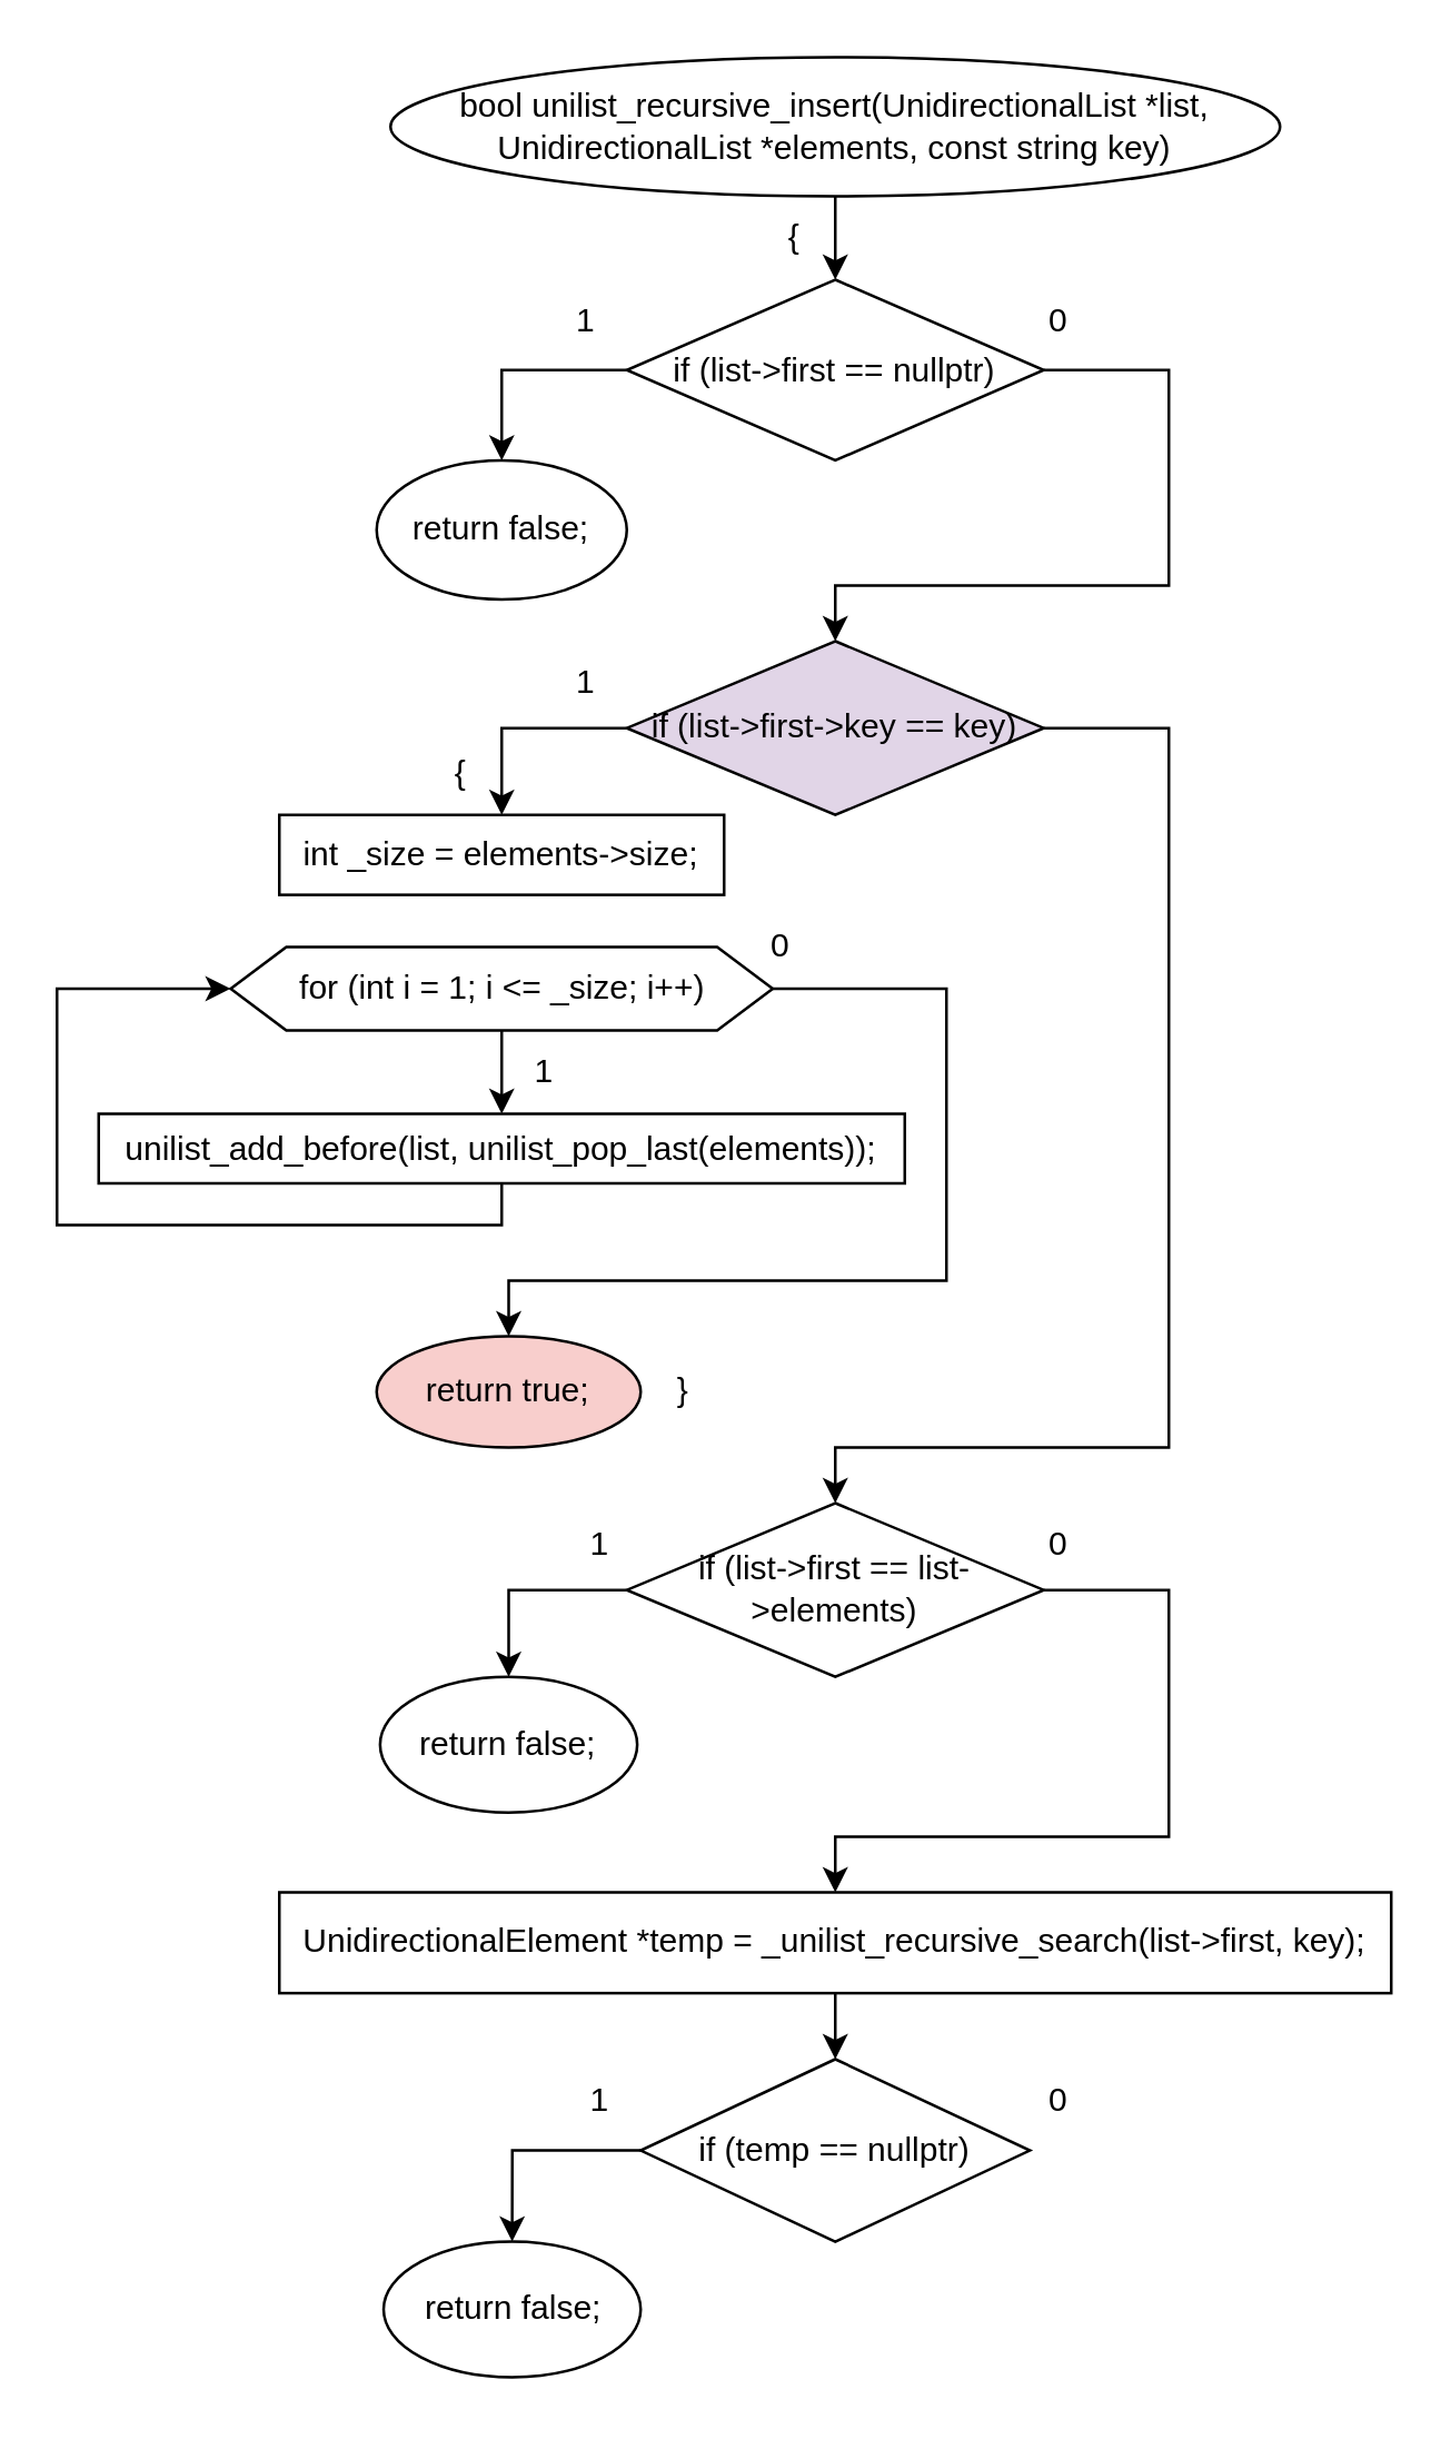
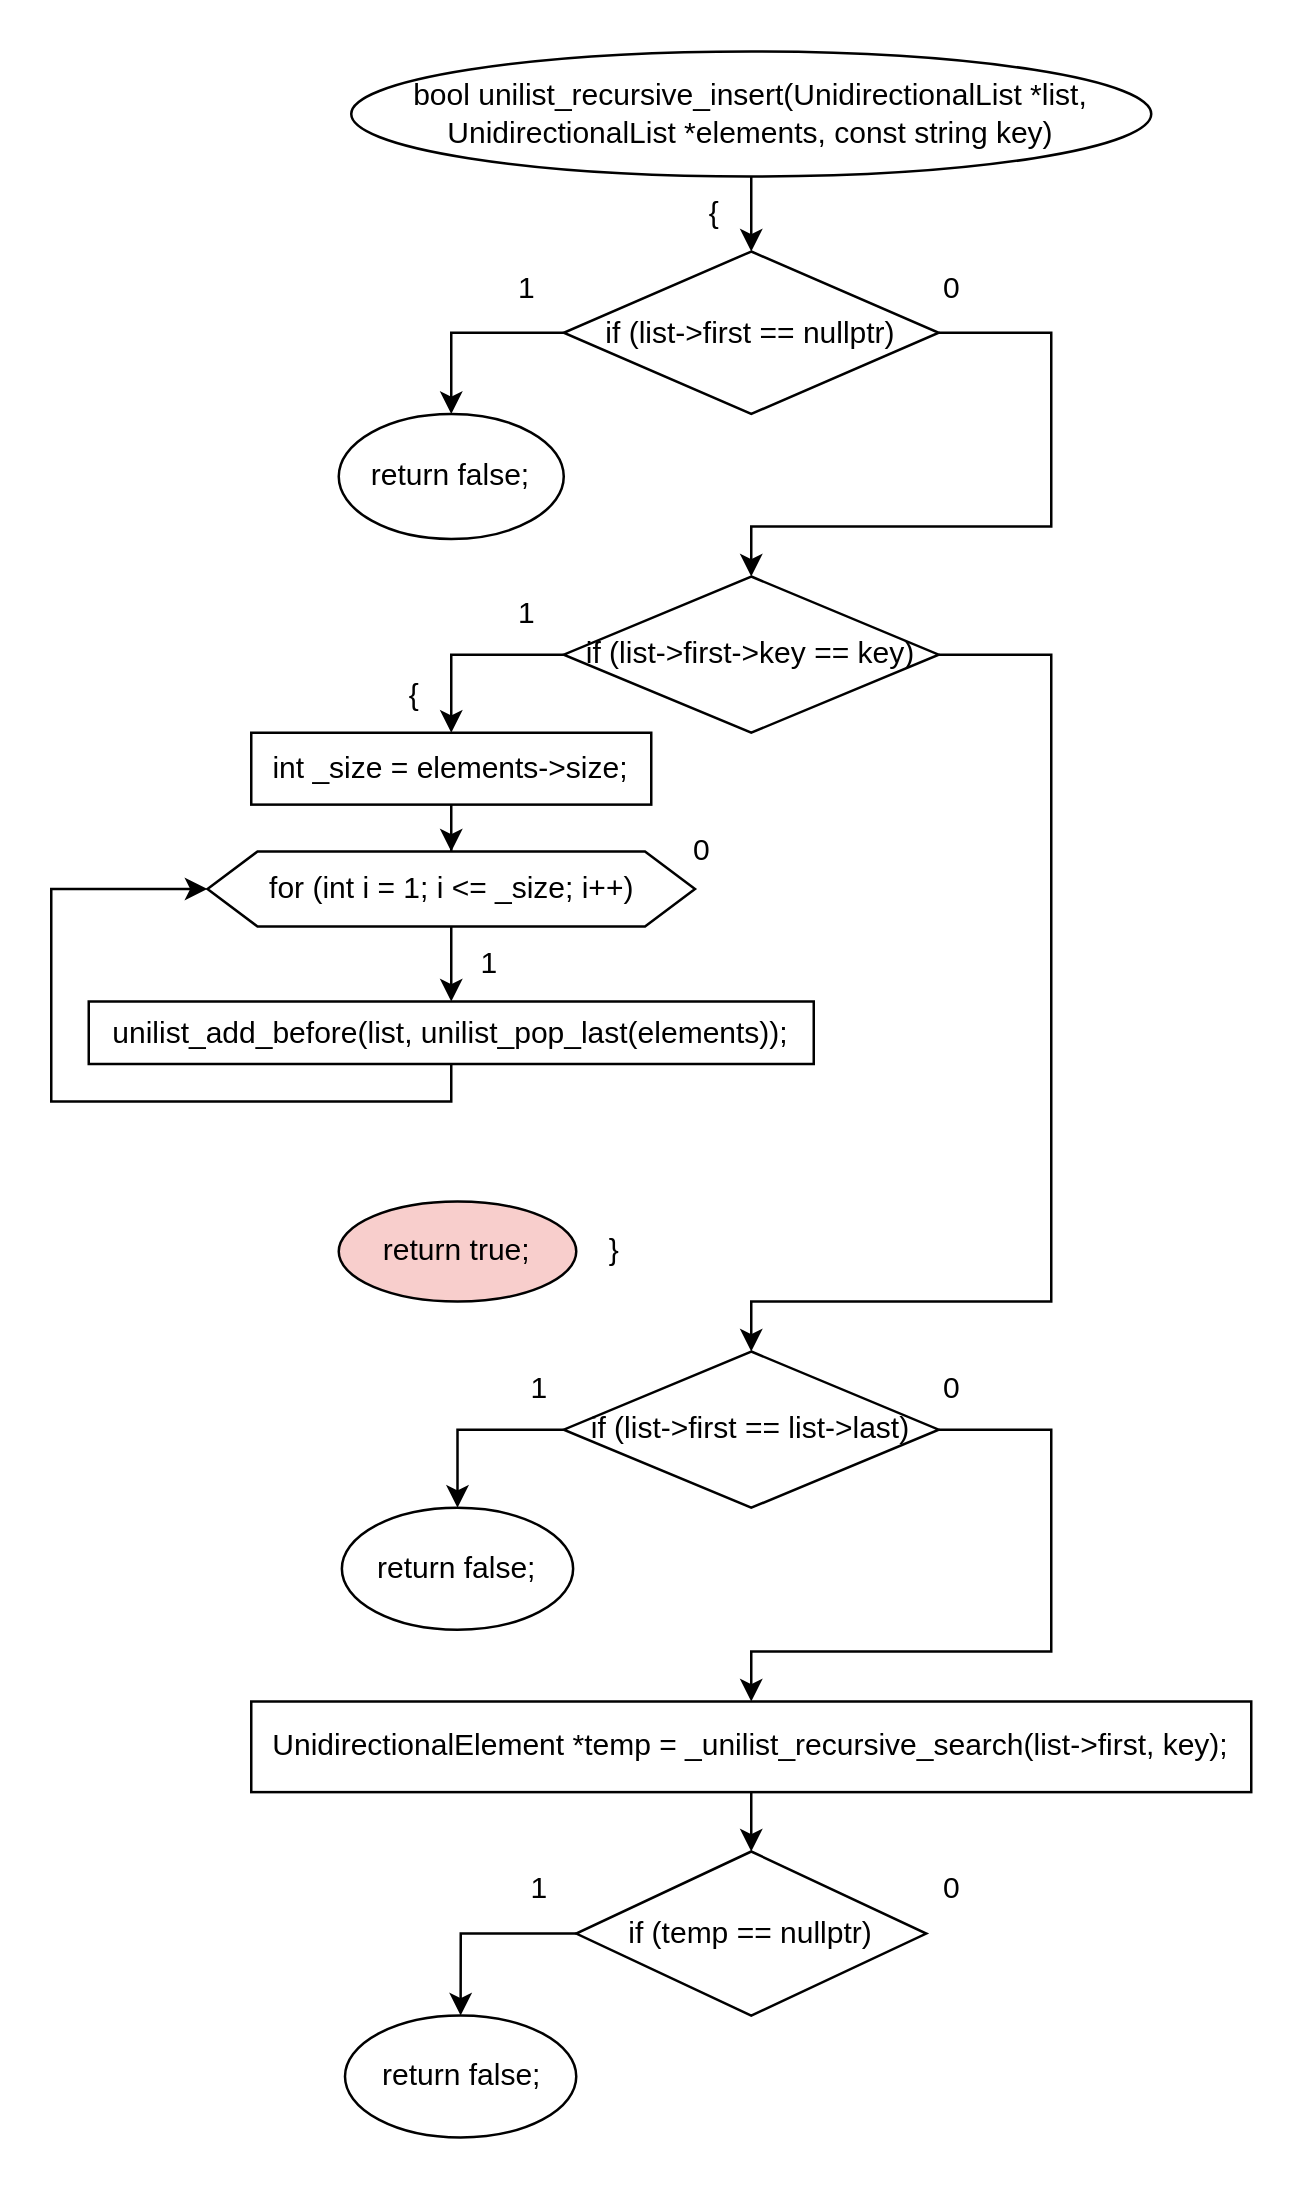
  <mxCell id="0" />
  <mxCell id="1" parent="0" />
  <mxCell id="2" value="" style="edgeStyle=orthogonalEdgeStyle;rounded=0;orthogonalLoop=1;jettySize=auto;html=1;" edge="1" parent="1" source="3" target="6"><mxGeometry relative="1" as="geometry" /></mxCell>
  <mxCell id="3" value="bool unilist_recursive_insert(UnidirectionalList *list, UnidirectionalList *elements, const string key)" style="ellipse;whiteSpace=wrap;html=1;" vertex="1" parent="1"><mxGeometry x="140" y="20" width="320" height="50" as="geometry" /></mxCell>
  <mxCell id="4" style="edgeStyle=orthogonalEdgeStyle;rounded=0;orthogonalLoop=1;jettySize=auto;html=1;entryX=0.5;entryY=0;entryDx=0;entryDy=0;exitX=0;exitY=0.5;exitDx=0;exitDy=0;" edge="1" parent="1" source="6" target="8"><mxGeometry relative="1" as="geometry" /></mxCell>
  <mxCell id="5" value="" style="edgeStyle=orthogonalEdgeStyle;rounded=0;orthogonalLoop=1;jettySize=auto;html=1;entryX=0.5;entryY=0;entryDx=0;entryDy=0;" edge="1" parent="1" source="6" target="11"><mxGeometry relative="1" as="geometry"><Array as="points"><mxPoint x="420" y="133" /><mxPoint x="420" y="210" /><mxPoint x="300" y="210" /></Array></mxGeometry></mxCell>
  <mxCell id="6" value="if (list-&amp;gt;first == nullptr)" style="rhombus;whiteSpace=wrap;html=1;" vertex="1" parent="1"><mxGeometry x="225" y="100" width="150" height="65" as="geometry" /></mxCell>
  <mxCell id="7" value="{" style="text;html=1;align=center;verticalAlign=middle;resizable=0;points=[];autosize=1;strokeColor=none;fillColor=none;" vertex="1" parent="1"><mxGeometry x="270" y="70" width="30" height="30" as="geometry" /></mxCell>
  <mxCell id="8" value="return false;" style="ellipse;whiteSpace=wrap;html=1;" vertex="1" parent="1"><mxGeometry x="135" y="165" width="90" height="50" as="geometry" /></mxCell>
  <mxCell id="9" value="" style="edgeStyle=orthogonalEdgeStyle;rounded=0;orthogonalLoop=1;jettySize=auto;html=1;exitX=0;exitY=0.5;exitDx=0;exitDy=0;entryX=0.5;entryY=0;entryDx=0;entryDy=0;" edge="1" parent="1" source="11" target="15"><mxGeometry relative="1" as="geometry" /></mxCell>
  <mxCell id="10" value="" style="edgeStyle=orthogonalEdgeStyle;rounded=0;orthogonalLoop=1;jettySize=auto;html=1;entryX=0.5;entryY=0;entryDx=0;entryDy=0;" edge="1" parent="1" source="11" target="29"><mxGeometry relative="1" as="geometry"><Array as="points"><mxPoint x="420" y="261" /><mxPoint x="420" y="520" /><mxPoint x="300" y="520" /></Array></mxGeometry></mxCell>
- <mxCell id="11" value="if (list-&amp;gt;first-&amp;gt;key == key)" style="rhombus;whiteSpace=wrap;html=1;fillColor=#e1d5e7;" vertex="1" parent="1"><mxGeometry x="225" y="230" width="150" height="62.5" as="geometry" /></mxCell>
+ <mxCell id="11" value="if (list-&amp;gt;first-&amp;gt;key == key)" style="rhombus;whiteSpace=wrap;html=1;" vertex="1" parent="1"><mxGeometry x="225" y="230" width="150" height="62.5" as="geometry" /></mxCell>
  <mxCell id="12" value="1" style="text;html=1;align=center;verticalAlign=middle;resizable=0;points=[];autosize=1;strokeColor=none;fillColor=none;" vertex="1" parent="1"><mxGeometry x="195" y="100" width="30" height="30" as="geometry" /></mxCell>
  <mxCell id="13" value="0" style="text;html=1;align=center;verticalAlign=middle;resizable=0;points=[];autosize=1;strokeColor=none;fillColor=none;" vertex="1" parent="1"><mxGeometry x="365" y="100" width="30" height="30" as="geometry" /></mxCell>
+ <mxCell id="14" value="" style="edgeStyle=orthogonalEdgeStyle;rounded=0;orthogonalLoop=1;jettySize=auto;html=1;" edge="1" parent="1" source="15" target="19"><mxGeometry relative="1" as="geometry" /></mxCell>
  <mxCell id="15" value="int _size = elements-&amp;gt;size;" style="whiteSpace=wrap;html=1;" vertex="1" parent="1"><mxGeometry x="100" y="292.5" width="160" height="28.75" as="geometry" /></mxCell>
  <mxCell id="16" value="1" style="text;html=1;align=center;verticalAlign=middle;resizable=0;points=[];autosize=1;strokeColor=none;fillColor=none;" vertex="1" parent="1"><mxGeometry x="195" y="230" width="30" height="30" as="geometry" /></mxCell>
  <mxCell id="17" value="" style="edgeStyle=orthogonalEdgeStyle;rounded=0;orthogonalLoop=1;jettySize=auto;html=1;" edge="1" parent="1" source="19" target="21"><mxGeometry relative="1" as="geometry" /></mxCell>
- <mxCell id="18" style="edgeStyle=orthogonalEdgeStyle;rounded=0;orthogonalLoop=1;jettySize=auto;html=1;entryX=0.5;entryY=0;entryDx=0;entryDy=0;" edge="1" parent="1" source="19" target="24"><mxGeometry relative="1" as="geometry"><Array as="points"><mxPoint x="340" y="355" /><mxPoint x="340" y="460" /></Array></mxGeometry></mxCell>
  <mxCell id="19" value="for (int i = 1; i &amp;lt;= _size; i++)" style="shape=hexagon;perimeter=hexagonPerimeter2;whiteSpace=wrap;html=1;fixedSize=1;" vertex="1" parent="1"><mxGeometry x="82.5" y="340" width="195" height="30" as="geometry" /></mxCell>
  <mxCell id="20" style="edgeStyle=orthogonalEdgeStyle;rounded=0;orthogonalLoop=1;jettySize=auto;html=1;entryX=0;entryY=0.5;entryDx=0;entryDy=0;" edge="1" parent="1" source="21" target="19"><mxGeometry relative="1" as="geometry"><Array as="points"><mxPoint x="180" y="440" /><mxPoint x="20" y="440" /><mxPoint x="20" y="355" /></Array></mxGeometry></mxCell>
  <mxCell id="21" value="unilist_add_before(list, unilist_pop_last(elements));" style="whiteSpace=wrap;html=1;" vertex="1" parent="1"><mxGeometry x="35" y="400" width="290" height="25" as="geometry" /></mxCell>
  <mxCell id="22" value="1" style="text;html=1;align=center;verticalAlign=middle;resizable=0;points=[];autosize=1;strokeColor=none;fillColor=none;" vertex="1" parent="1"><mxGeometry x="180" y="370" width="30" height="30" as="geometry" /></mxCell>
  <mxCell id="23" value="{" style="text;html=1;align=center;verticalAlign=middle;resizable=0;points=[];autosize=1;strokeColor=none;fillColor=none;" vertex="1" parent="1"><mxGeometry x="150" y="262.5" width="30" height="30" as="geometry" /></mxCell>
  <mxCell id="24" value="return true;" style="ellipse;whiteSpace=wrap;html=1;fillColor=#f8cecc;" vertex="1" parent="1"><mxGeometry x="135" y="480" width="95" height="40" as="geometry" /></mxCell>
  <mxCell id="25" value="}" style="text;html=1;align=center;verticalAlign=middle;resizable=0;points=[];autosize=1;strokeColor=none;fillColor=none;" vertex="1" parent="1"><mxGeometry x="230" y="485" width="30" height="30" as="geometry" /></mxCell>
  <mxCell id="26" value="0" style="text;html=1;align=center;verticalAlign=middle;resizable=0;points=[];autosize=1;strokeColor=none;fillColor=none;" vertex="1" parent="1"><mxGeometry x="265" y="325" width="30" height="30" as="geometry" /></mxCell>
  <mxCell id="27" value="" style="edgeStyle=orthogonalEdgeStyle;rounded=0;orthogonalLoop=1;jettySize=auto;html=1;exitX=0;exitY=0.5;exitDx=0;exitDy=0;entryX=0.5;entryY=0;entryDx=0;entryDy=0;" edge="1" parent="1" source="29" target="30"><mxGeometry relative="1" as="geometry" /></mxCell>
  <mxCell id="28" value="" style="edgeStyle=orthogonalEdgeStyle;rounded=0;orthogonalLoop=1;jettySize=auto;html=1;entryX=0.5;entryY=0;entryDx=0;entryDy=0;" edge="1" parent="1" source="29" target="32"><mxGeometry relative="1" as="geometry"><Array as="points"><mxPoint x="420" y="571" /><mxPoint x="420" y="660" /><mxPoint x="300" y="660" /></Array></mxGeometry></mxCell>
- <mxCell id="29" value="if (list-&amp;gt;first == list-&amp;gt;elements)" style="rhombus;whiteSpace=wrap;html=1;" vertex="1" parent="1"><mxGeometry x="225" y="540" width="150" height="62.5" as="geometry" /></mxCell>
+ <mxCell id="29" value="if (list-&amp;gt;first == list-&amp;gt;last)" style="rhombus;whiteSpace=wrap;html=1;" vertex="1" parent="1"><mxGeometry x="225" y="540" width="150" height="62.5" as="geometry" /></mxCell>
  <mxCell id="30" value="return false;" style="ellipse;whiteSpace=wrap;html=1;" vertex="1" parent="1"><mxGeometry x="136.25" y="602.5" width="92.5" height="48.75" as="geometry" /></mxCell>
  <mxCell id="31" value="" style="edgeStyle=orthogonalEdgeStyle;rounded=0;orthogonalLoop=1;jettySize=auto;html=1;" edge="1" parent="1" source="32" target="35"><mxGeometry relative="1" as="geometry" /></mxCell>
  <mxCell id="32" value="UnidirectionalElement *temp = _unilist_recursive_search(list-&amp;gt;first, key);" style="whiteSpace=wrap;html=1;" vertex="1" parent="1"><mxGeometry x="100" y="680" width="400" height="36.25" as="geometry" /></mxCell>
  <mxCell id="33" value="1" style="text;html=1;align=center;verticalAlign=middle;resizable=0;points=[];autosize=1;strokeColor=none;fillColor=none;" vertex="1" parent="1"><mxGeometry x="200" y="540" width="30" height="30" as="geometry" /></mxCell>
  <mxCell id="34" value="0" style="text;html=1;align=center;verticalAlign=middle;resizable=0;points=[];autosize=1;strokeColor=none;fillColor=none;" vertex="1" parent="1"><mxGeometry x="365" y="540" width="30" height="30" as="geometry" /></mxCell>
  <mxCell id="35" value="if (temp == nullptr)" style="rhombus;whiteSpace=wrap;html=1;" vertex="1" parent="1"><mxGeometry x="230" y="740" width="140" height="65.63" as="geometry" /></mxCell>
  <mxCell id="36" value="return false;" style="ellipse;whiteSpace=wrap;html=1;" vertex="1" parent="1"><mxGeometry x="137.5" y="805.63" width="92.5" height="48.75" as="geometry" /></mxCell>
  <mxCell id="37" value="" style="edgeStyle=orthogonalEdgeStyle;rounded=0;orthogonalLoop=1;jettySize=auto;html=1;exitX=0;exitY=0.5;exitDx=0;exitDy=0;entryX=0.5;entryY=0;entryDx=0;entryDy=0;" edge="1" parent="1" source="35" target="36"><mxGeometry relative="1" as="geometry" /></mxCell>
  <mxCell id="38" value="1" style="text;html=1;align=center;verticalAlign=middle;resizable=0;points=[];autosize=1;strokeColor=none;fillColor=none;" vertex="1" parent="1"><mxGeometry x="200" y="740" width="30" height="30" as="geometry" /></mxCell>
  <mxCell id="39" value="0" style="text;html=1;align=center;verticalAlign=middle;resizable=0;points=[];autosize=1;strokeColor=none;fillColor=none;" vertex="1" parent="1"><mxGeometry x="365" y="740" width="30" height="30" as="geometry" /></mxCell>
